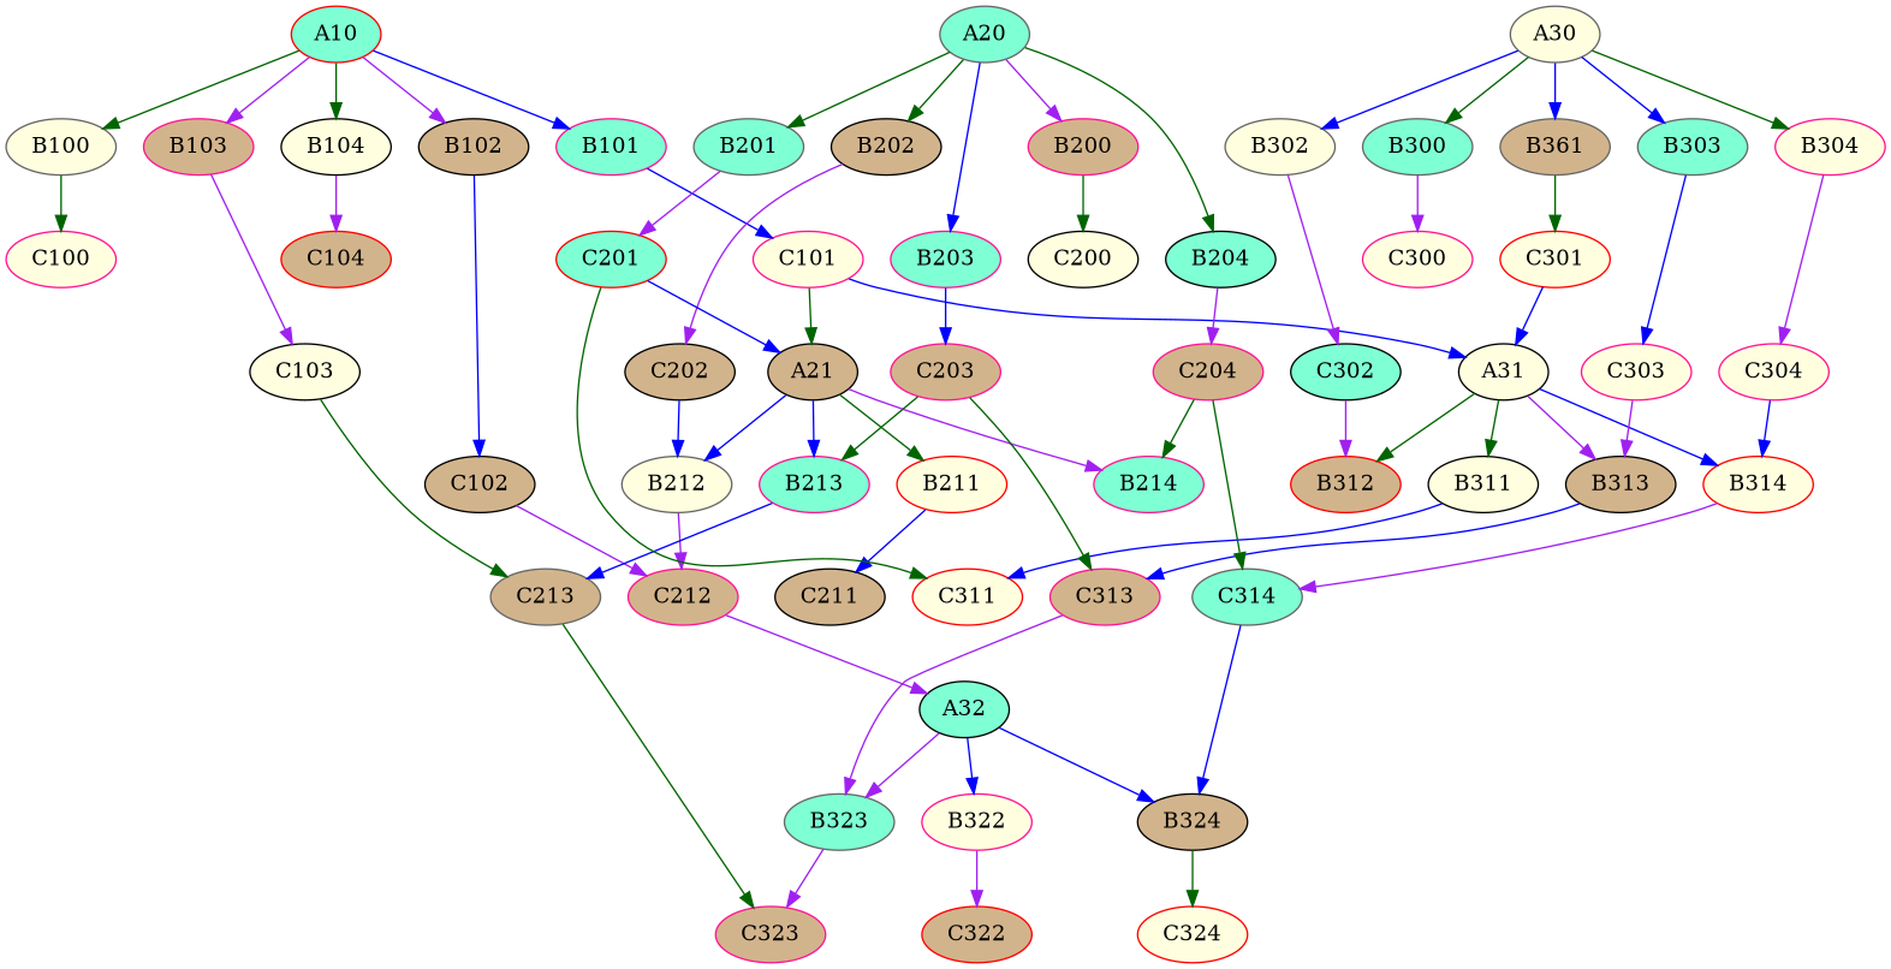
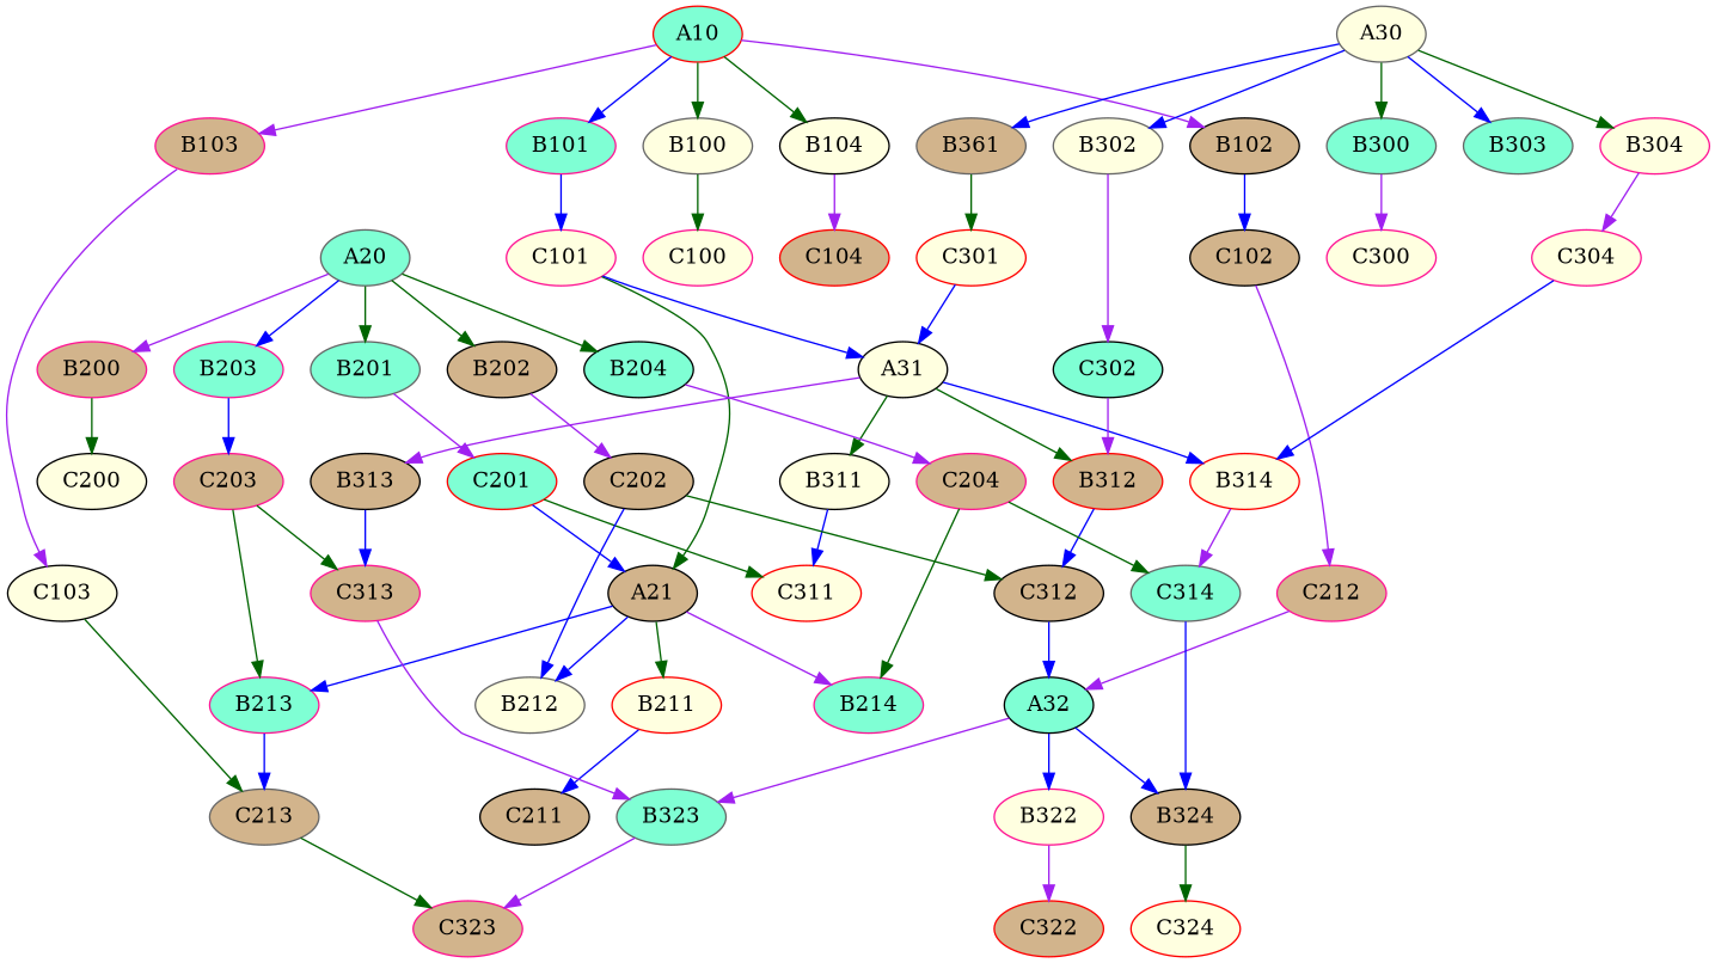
  digraph {
    node [color=deeppink fillcolor=lightyellow style=filled]
    edge [color=blue]
    n1 [color=red fillcolor=aquamarine label=A10]
    n2 [color=gray40 label=B100]
    n3 [fillcolor=aquamarine label=B101]
    n4 [color=black fillcolor=tan label=B102]
    n5 [fillcolor=tan label=B103]
    n6 [color=black label=B104]
    n7 [label=C100]
    n8 [label=C101]
    n9 [color=black fillcolor=tan label=C102]
    n10 [color=black label=C103]
    n11 [color=red fillcolor=tan label=C104]
    n12 [color=black fillcolor=tan label=A21]
    n13 [color=black label=A31]
    n14 [fillcolor=tan label=C212]
    n15 [color=gray40 fillcolor=tan label=C213]
    n16 [color=gray40 label=B212]
    n17 [fillcolor=aquamarine label=B213]
    n18 [fillcolor=aquamarine label=B214]
    n19 [color=red label=B211]
    n20 [color=red fillcolor=tan label=B312]
    n21 [color=black fillcolor=tan label=B313]
    n22 [color=red label=B314]
    n23 [color=black label=B311]
    n24 [color=black fillcolor=aquamarine label=A32]
    n25 [fillcolor=tan label=C323]
    n26 [color=black fillcolor=tan label=C211]
+   n27 [color=black fillcolor=tan label=C312]
    n28 [fillcolor=tan label=C313]
    n29 [color=gray40 fillcolor=aquamarine label=C314]
    n30 [color=red label=C311]
    n31 [color=gray40 fillcolor=aquamarine label=B323]
    n32 [color=black fillcolor=tan label=B324]
    n33 [label=B322]
    n34 [color=red label=C324]
    n35 [color=gray40 fillcolor=aquamarine label=A20]
    n36 [fillcolor=tan label=B200]
    n37 [color=gray40 fillcolor=aquamarine label=B201]
    n38 [color=black fillcolor=tan label=B202]
    n39 [fillcolor=aquamarine label=B203]
    n40 [color=black fillcolor=aquamarine label=B204]
    n41 [color=black label=C200]
    n42 [color=red fillcolor=aquamarine label=C201]
    n43 [color=black fillcolor=tan label=C202]
    n44 [fillcolor=tan label=C203]
    n45 [fillcolor=tan label=C204]
    n46 [color=gray40 label=A30]
    n47 [color=gray40 fillcolor=aquamarine label=B300]
    n48 [color=gray40 fillcolor=tan label=B361]
    n49 [color=gray40 label=B302]
    n50 [color=gray40 fillcolor=aquamarine label=B303]
    n51 [label=B304]
    n52 [label=C300]
    n53 [color=red label=C301]
    n54 [color=black fillcolor=aquamarine label=C302]
-   n55 [label=C303]
    n56 [label=C304]
    n57 [color=red fillcolor=tan label=C322]
    n1 -> n2 [color=darkgreen]
    n1 -> n3
    n1 -> n4 [color=purple]
    n1 -> n5 [color=purple]
    n1 -> n6 [color=darkgreen]
    n2 -> n7 [color=darkgreen]
    n3 -> n8
    n4 -> n9
    n5 -> n10 [color=purple]
    n6 -> n11 [color=purple]
    n8 -> n12 [color=darkgreen]
    n8 -> n13
    n9 -> n14 [color=purple]
    n10 -> n15 [color=darkgreen]
    n12 -> n16
    n12 -> n17
    n12 -> n18 [color=purple]
    n12 -> n19 [color=darkgreen]
    n13 -> n20 [color=darkgreen]
    n13 -> n21 [color=purple]
    n13 -> n22
    n13 -> n23 [color=darkgreen]
    n14 -> n24 [color=purple]
    n15 -> n25 [color=darkgreen]
-   n16 -> n14 [color=purple]
    n17 -> n15
    n19 -> n26
+   n20 -> n27
    n21 -> n28
    n22 -> n29 [color=purple]
    n23 -> n30
    n24 -> n31 [color=purple]
    n24 -> n32
    n24 -> n33
+   n27 -> n24
    n28 -> n31 [color=purple]
    n29 -> n32
    n31 -> n25 [color=purple]
    n32 -> n34 [color=darkgreen]
    n33 -> n57 [color=purple]
    n35 -> n36 [color=purple]
    n35 -> n37 [color=darkgreen]
    n35 -> n38 [color=darkgreen]
    n35 -> n39
    n35 -> n40 [color=darkgreen]
    n36 -> n41 [color=darkgreen]
    n37 -> n42 [color=purple]
    n38 -> n43 [color=purple]
    n39 -> n44
    n40 -> n45 [color=purple]
    n42 -> n12
    n42 -> n30 [color=darkgreen]
    n43 -> n16
+   n43 -> n27 [color=darkgreen]
    n44 -> n17 [color=darkgreen]
    n44 -> n28 [color=darkgreen]
    n45 -> n18 [color=darkgreen]
    n45 -> n29 [color=darkgreen]
    n46 -> n47 [color=darkgreen]
    n46 -> n48
    n46 -> n49
    n46 -> n50
    n46 -> n51 [color=darkgreen]
    n47 -> n52 [color=purple]
    n48 -> n53 [color=darkgreen]
    n49 -> n54 [color=purple]
-   n50 -> n55
    n51 -> n56 [color=purple]
    n53 -> n13
    n54 -> n20 [color=purple]
-   n55 -> n21 [color=purple]
    n56 -> n22
  }
